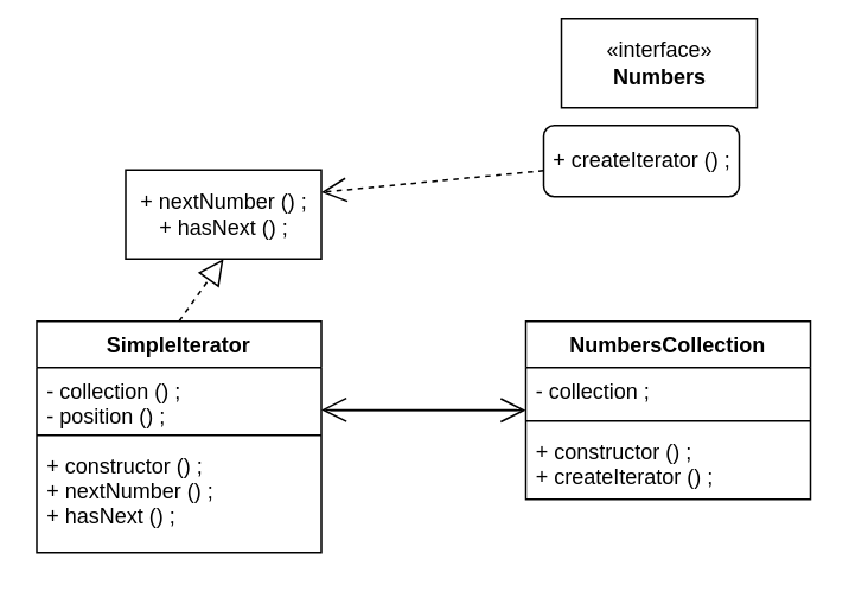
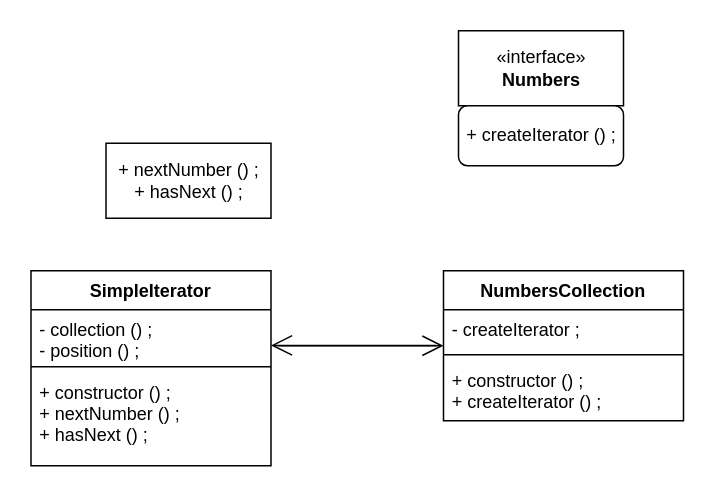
  <mxCell id="0" />
  <mxCell id="1" parent="0" />
  <mxCell id="2" value="+ nextNumber () ;&lt;br&gt;+ hasNext () ;" style="html=1;" vertex="1" parent="1"><mxGeometry x="70" y="95" width="110" height="50" as="geometry" /></mxCell>
  <mxCell id="3" value="SimpleIterator" style="swimlane;fontStyle=1;align=center;verticalAlign=top;childLayout=stackLayout;horizontal=1;startSize=26;horizontalStack=0;resizeParent=1;resizeParentMax=0;resizeLast=0;collapsible=1;marginBottom=0;" vertex="1" parent="1"><mxGeometry x="20" y="180" width="160" height="130" as="geometry" /></mxCell>
  <mxCell id="4" value="- collection () ;&#10;- position () ;" style="text;strokeColor=none;fillColor=none;align=left;verticalAlign=top;spacingLeft=4;spacingRight=4;overflow=hidden;rotatable=0;points=[[0,0.5],[1,0.5]];portConstraint=eastwest;" vertex="1" parent="3"><mxGeometry y="26" width="160" height="34" as="geometry" /></mxCell>
  <mxCell id="5" value="" style="endArrow=open;endFill=1;endSize=12;html=1;" edge="1" parent="3"><mxGeometry width="160" relative="1" as="geometry"><mxPoint x="165" y="50" as="sourcePoint" /><mxPoint x="275" y="50" as="targetPoint" /></mxGeometry></mxCell>
  <mxCell id="6" value="" style="line;strokeWidth=1;fillColor=none;align=left;verticalAlign=middle;spacingTop=-1;spacingLeft=3;spacingRight=3;rotatable=0;labelPosition=right;points=[];portConstraint=eastwest;" vertex="1" parent="3"><mxGeometry y="60" width="160" height="8" as="geometry" /></mxCell>
  <mxCell id="7" value="+ constructor () ;&#10;+ nextNumber () ;&#10;+ hasNext () ;" style="text;strokeColor=none;fillColor=none;align=left;verticalAlign=top;spacingLeft=4;spacingRight=4;overflow=hidden;rotatable=0;points=[[0,0.5],[1,0.5]];portConstraint=eastwest;" vertex="1" parent="3"><mxGeometry y="68" width="160" height="62" as="geometry" /></mxCell>
- <mxCell id="8" value="" style="endArrow=block;dashed=1;endFill=0;endSize=12;html=1;entryX=0.5;entryY=1;entryDx=0;entryDy=0;exitX=0.5;exitY=0;exitDx=0;exitDy=0;" edge="1" parent="1" source="3" target="2"><mxGeometry width="160" relative="1" as="geometry"><mxPoint x="15" y="150" as="sourcePoint" /><mxPoint x="175" y="150" as="targetPoint" /></mxGeometry></mxCell>
- <mxCell id="9" value="«interface»&lt;br&gt;&lt;b&gt;Numbers&lt;/b&gt;" style="html=1;" vertex="1" parent="1"><mxGeometry x="315" y="10" width="110" height="50" as="geometry" /></mxCell>
+ <mxCell id="9" value="«interface»&lt;br&gt;&lt;b&gt;Numbers&lt;/b&gt;" style="html=1;" vertex="1" parent="1"><mxGeometry x="305" y="20" width="110" height="50" as="geometry" /></mxCell>
  <mxCell id="10" value="+ createIterator () ;" style="html=1;rounded=1;" vertex="1" parent="1"><mxGeometry x="305" y="70" width="110" height="40" as="geometry" /></mxCell>
  <mxCell id="11" value="NumbersCollection" style="swimlane;fontStyle=1;align=center;verticalAlign=top;childLayout=stackLayout;horizontal=1;startSize=26;horizontalStack=0;resizeParent=1;resizeParentMax=0;resizeLast=0;collapsible=1;marginBottom=0;" vertex="1" parent="1"><mxGeometry x="295" y="180" width="160" height="100" as="geometry" /></mxCell>
- <mxCell id="12" value="- collection ;" style="text;strokeColor=none;fillColor=none;align=left;verticalAlign=top;spacingLeft=4;spacingRight=4;overflow=hidden;rotatable=0;points=[[0,0.5],[1,0.5]];portConstraint=eastwest;" vertex="1" parent="11"><mxGeometry y="26" width="160" height="26" as="geometry" /></mxCell>
+ <mxCell id="12" value="- createIterator ;" style="text;strokeColor=none;fillColor=none;align=left;verticalAlign=top;spacingLeft=4;spacingRight=4;overflow=hidden;rotatable=0;points=[[0,0.5],[1,0.5]];portConstraint=eastwest;" vertex="1" parent="11"><mxGeometry y="26" width="160" height="26" as="geometry" /></mxCell>
  <mxCell id="13" value="" style="line;strokeWidth=1;fillColor=none;align=left;verticalAlign=middle;spacingTop=-1;spacingLeft=3;spacingRight=3;rotatable=0;labelPosition=right;points=[];portConstraint=eastwest;" vertex="1" parent="11"><mxGeometry y="52" width="160" height="8" as="geometry" /></mxCell>
  <mxCell id="14" value="+ constructor () ;&#10;+ createIterator () ;" style="text;strokeColor=none;fillColor=none;align=left;verticalAlign=top;spacingLeft=4;spacingRight=4;overflow=hidden;rotatable=0;points=[[0,0.5],[1,0.5]];portConstraint=eastwest;" vertex="1" parent="11"><mxGeometry y="60" width="160" height="40" as="geometry" /></mxCell>
- <mxCell id="15" value="" style="endArrow=open;endFill=1;endSize=12;html=1;entryX=1;entryY=0.25;entryDx=0;entryDy=0;dashed=1;" edge="1" parent="1" source="10" target="2"><mxGeometry width="160" relative="1" as="geometry"><mxPoint x="315" y="140" as="sourcePoint" /><mxPoint x="155" y="140" as="targetPoint" /></mxGeometry></mxCell>
  <mxCell id="16" value="" style="endArrow=open;endFill=1;endSize=12;html=1;" edge="1" parent="1"><mxGeometry width="160" relative="1" as="geometry"><mxPoint x="290" y="229.8" as="sourcePoint" /><mxPoint x="180" y="229.8" as="targetPoint" /></mxGeometry></mxCell>
